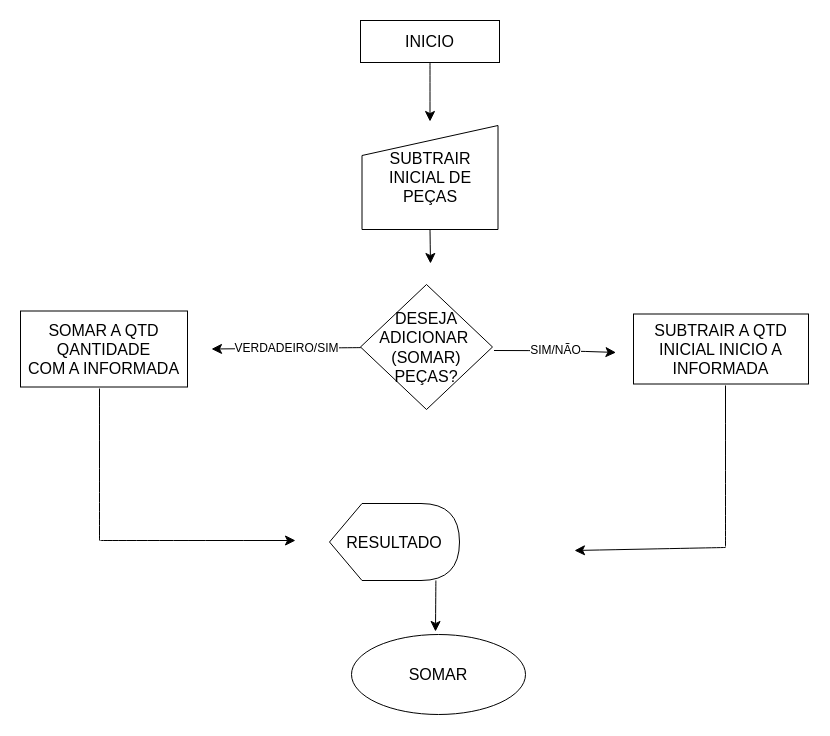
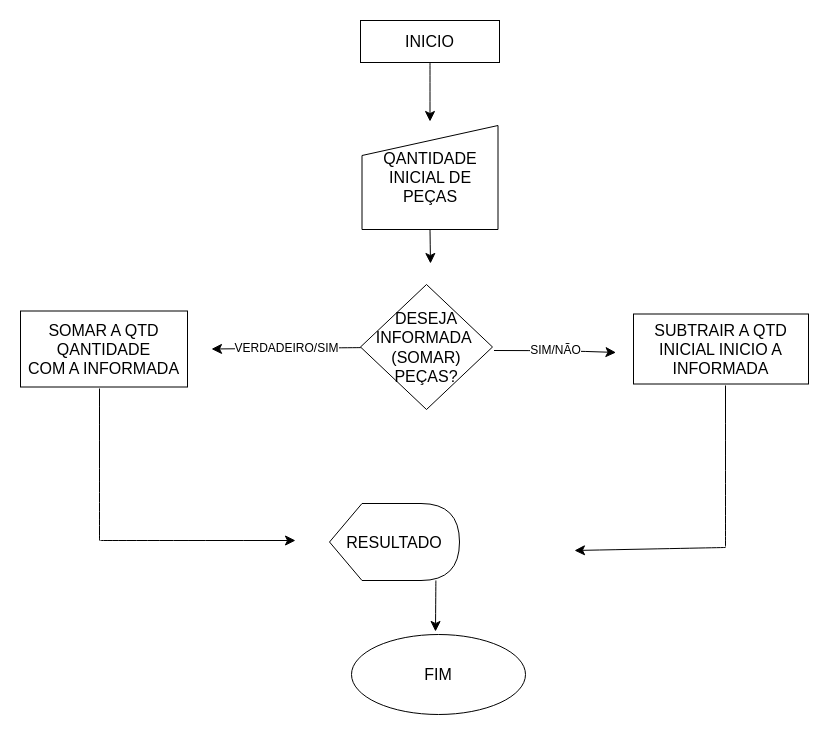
  <mxCell id="0" />
  <mxCell id="1" parent="0" />
  <mxCell id="2" style="edgeStyle=none;curved=1;rounded=0;orthogonalLoop=1;jettySize=auto;html=1;fontSize=12;startSize=8;endSize=8;" parent="1" source="3" edge="1"><mxGeometry relative="1" as="geometry"><mxPoint x="429.5" y="121" as="targetPoint" /></mxGeometry></mxCell>
  <mxCell id="3" value="INICIO" style="whiteSpace=wrap;html=1;fontSize=16;rounded=0;" parent="1" vertex="1"><mxGeometry x="360" y="20" width="139" height="42" as="geometry" /></mxCell>
  <mxCell id="4" style="edgeStyle=none;curved=1;rounded=0;orthogonalLoop=1;jettySize=auto;html=1;exitX=0.5;exitY=1;exitDx=0;exitDy=0;fontSize=12;startSize=8;endSize=8;" parent="1" source="5" edge="1"><mxGeometry relative="1" as="geometry"><mxPoint x="430" y="263" as="targetPoint" /></mxGeometry></mxCell>
- <mxCell id="5" value="SUBTRAIR INICIAL DE PEÇAS" style="shape=manualInput;whiteSpace=wrap;html=1;fontSize=16;" parent="1" vertex="1"><mxGeometry x="361.5" y="125" width="136" height="104" as="geometry" /></mxCell>
+ <mxCell id="5" value="QANTIDADE INICIAL DE PEÇAS" style="shape=manualInput;whiteSpace=wrap;html=1;fontSize=16;" parent="1" vertex="1"><mxGeometry x="361.5" y="125" width="136" height="104" as="geometry" /></mxCell>
  <mxCell id="6" value="VERDADEIRO/SIM" style="edgeStyle=none;curved=1;rounded=0;orthogonalLoop=1;jettySize=auto;html=1;fontSize=12;startSize=8;endSize=8;" parent="1" source="7" edge="1"><mxGeometry relative="1" as="geometry"><mxPoint x="211" y="348.5" as="targetPoint" /></mxGeometry></mxCell>
- <mxCell id="7" value="DESEJA ADICIONAR&amp;nbsp;&lt;br&gt;(SOMAR) PEÇAS?" style="rhombus;whiteSpace=wrap;html=1;fontSize=16;" parent="1" vertex="1"><mxGeometry x="360" y="284" width="132" height="125" as="geometry" /></mxCell>
+ <mxCell id="7" value="DESEJA INFORMADA&amp;nbsp;&lt;br&gt;(SOMAR) PEÇAS?" style="rhombus;whiteSpace=wrap;html=1;fontSize=16;" parent="1" vertex="1"><mxGeometry x="360" y="284" width="132" height="125" as="geometry" /></mxCell>
  <mxCell id="8" value="SOMAR A QTD QANTIDADE&lt;br&gt;COM A INFORMADA" style="rounded=0;whiteSpace=wrap;html=1;fontSize=16;" parent="1" vertex="1"><mxGeometry x="20" y="310.5" width="167" height="76" as="geometry" /></mxCell>
  <mxCell id="9" value="SUBTRAIR A QTD INICIAL INICIO A&lt;br&gt;INFORMADA" style="rounded=0;whiteSpace=wrap;html=1;fontSize=16;" parent="1" vertex="1"><mxGeometry x="633" y="313.5" width="175" height="70" as="geometry" /></mxCell>
  <mxCell id="10" style="edgeStyle=none;curved=1;rounded=0;orthogonalLoop=1;jettySize=auto;html=1;exitX=0.5;exitY=1;exitDx=0;exitDy=0;fontSize=12;startSize=8;endSize=8;" parent="1" source="9" target="9" edge="1"><mxGeometry relative="1" as="geometry" /></mxCell>
  <mxCell id="11" value="SIM/NÃO" style="endArrow=classic;html=1;rounded=0;fontSize=12;startSize=8;endSize=8;curved=1;" parent="1" edge="1"><mxGeometry relative="1" as="geometry"><mxPoint x="493.5" y="350" as="sourcePoint" /><mxPoint x="615.5" y="352" as="targetPoint" /><Array as="points"><mxPoint x="565.5" y="350" /></Array></mxGeometry></mxCell>
  <mxCell id="12" style="edgeStyle=none;curved=1;rounded=0;orthogonalLoop=1;jettySize=auto;html=1;exitX=0;exitY=0;exitDx=106.375;exitDy=77;exitPerimeter=0;fontSize=12;startSize=8;endSize=8;" parent="1" source="13" edge="1"><mxGeometry relative="1" as="geometry"><mxPoint x="435" y="631" as="targetPoint" /></mxGeometry></mxCell>
  <mxCell id="13" value="RESULTADO" style="shape=display;whiteSpace=wrap;html=1;fontSize=16;" parent="1" vertex="1"><mxGeometry x="329" y="503" width="130" height="77" as="geometry" /></mxCell>
  <mxCell id="14" value="" style="endArrow=none;html=1;rounded=0;fontSize=12;startSize=8;endSize=8;curved=1;" parent="1" edge="1"><mxGeometry width="50" height="50" relative="1" as="geometry"><mxPoint x="99" y="540" as="sourcePoint" /><mxPoint x="99" y="388" as="targetPoint" /></mxGeometry></mxCell>
  <mxCell id="15" value="" style="endArrow=classic;html=1;rounded=0;fontSize=12;startSize=8;endSize=8;curved=1;" parent="1" edge="1"><mxGeometry width="50" height="50" relative="1" as="geometry"><mxPoint x="100" y="540" as="sourcePoint" /><mxPoint x="295" y="540" as="targetPoint" /></mxGeometry></mxCell>
  <mxCell id="16" value="" style="endArrow=none;html=1;rounded=0;fontSize=12;startSize=8;endSize=8;curved=1;" parent="1" edge="1"><mxGeometry width="50" height="50" relative="1" as="geometry"><mxPoint x="725" y="546" as="sourcePoint" /><mxPoint x="725" y="385" as="targetPoint" /></mxGeometry></mxCell>
  <mxCell id="17" value="" style="endArrow=classic;html=1;rounded=0;fontSize=12;startSize=8;endSize=8;curved=1;" parent="1" edge="1"><mxGeometry width="50" height="50" relative="1" as="geometry"><mxPoint x="725" y="547" as="sourcePoint" /><mxPoint x="574" y="550" as="targetPoint" /></mxGeometry></mxCell>
- <mxCell id="18" value="SOMAR" style="ellipse;whiteSpace=wrap;html=1;fontSize=16;" parent="1" vertex="1"><mxGeometry x="351" y="634" width="174" height="80" as="geometry" /></mxCell>
+ <mxCell id="18" value="FIM" style="ellipse;whiteSpace=wrap;html=1;fontSize=16;" parent="1" vertex="1"><mxGeometry x="351" y="634" width="174" height="80" as="geometry" /></mxCell>
